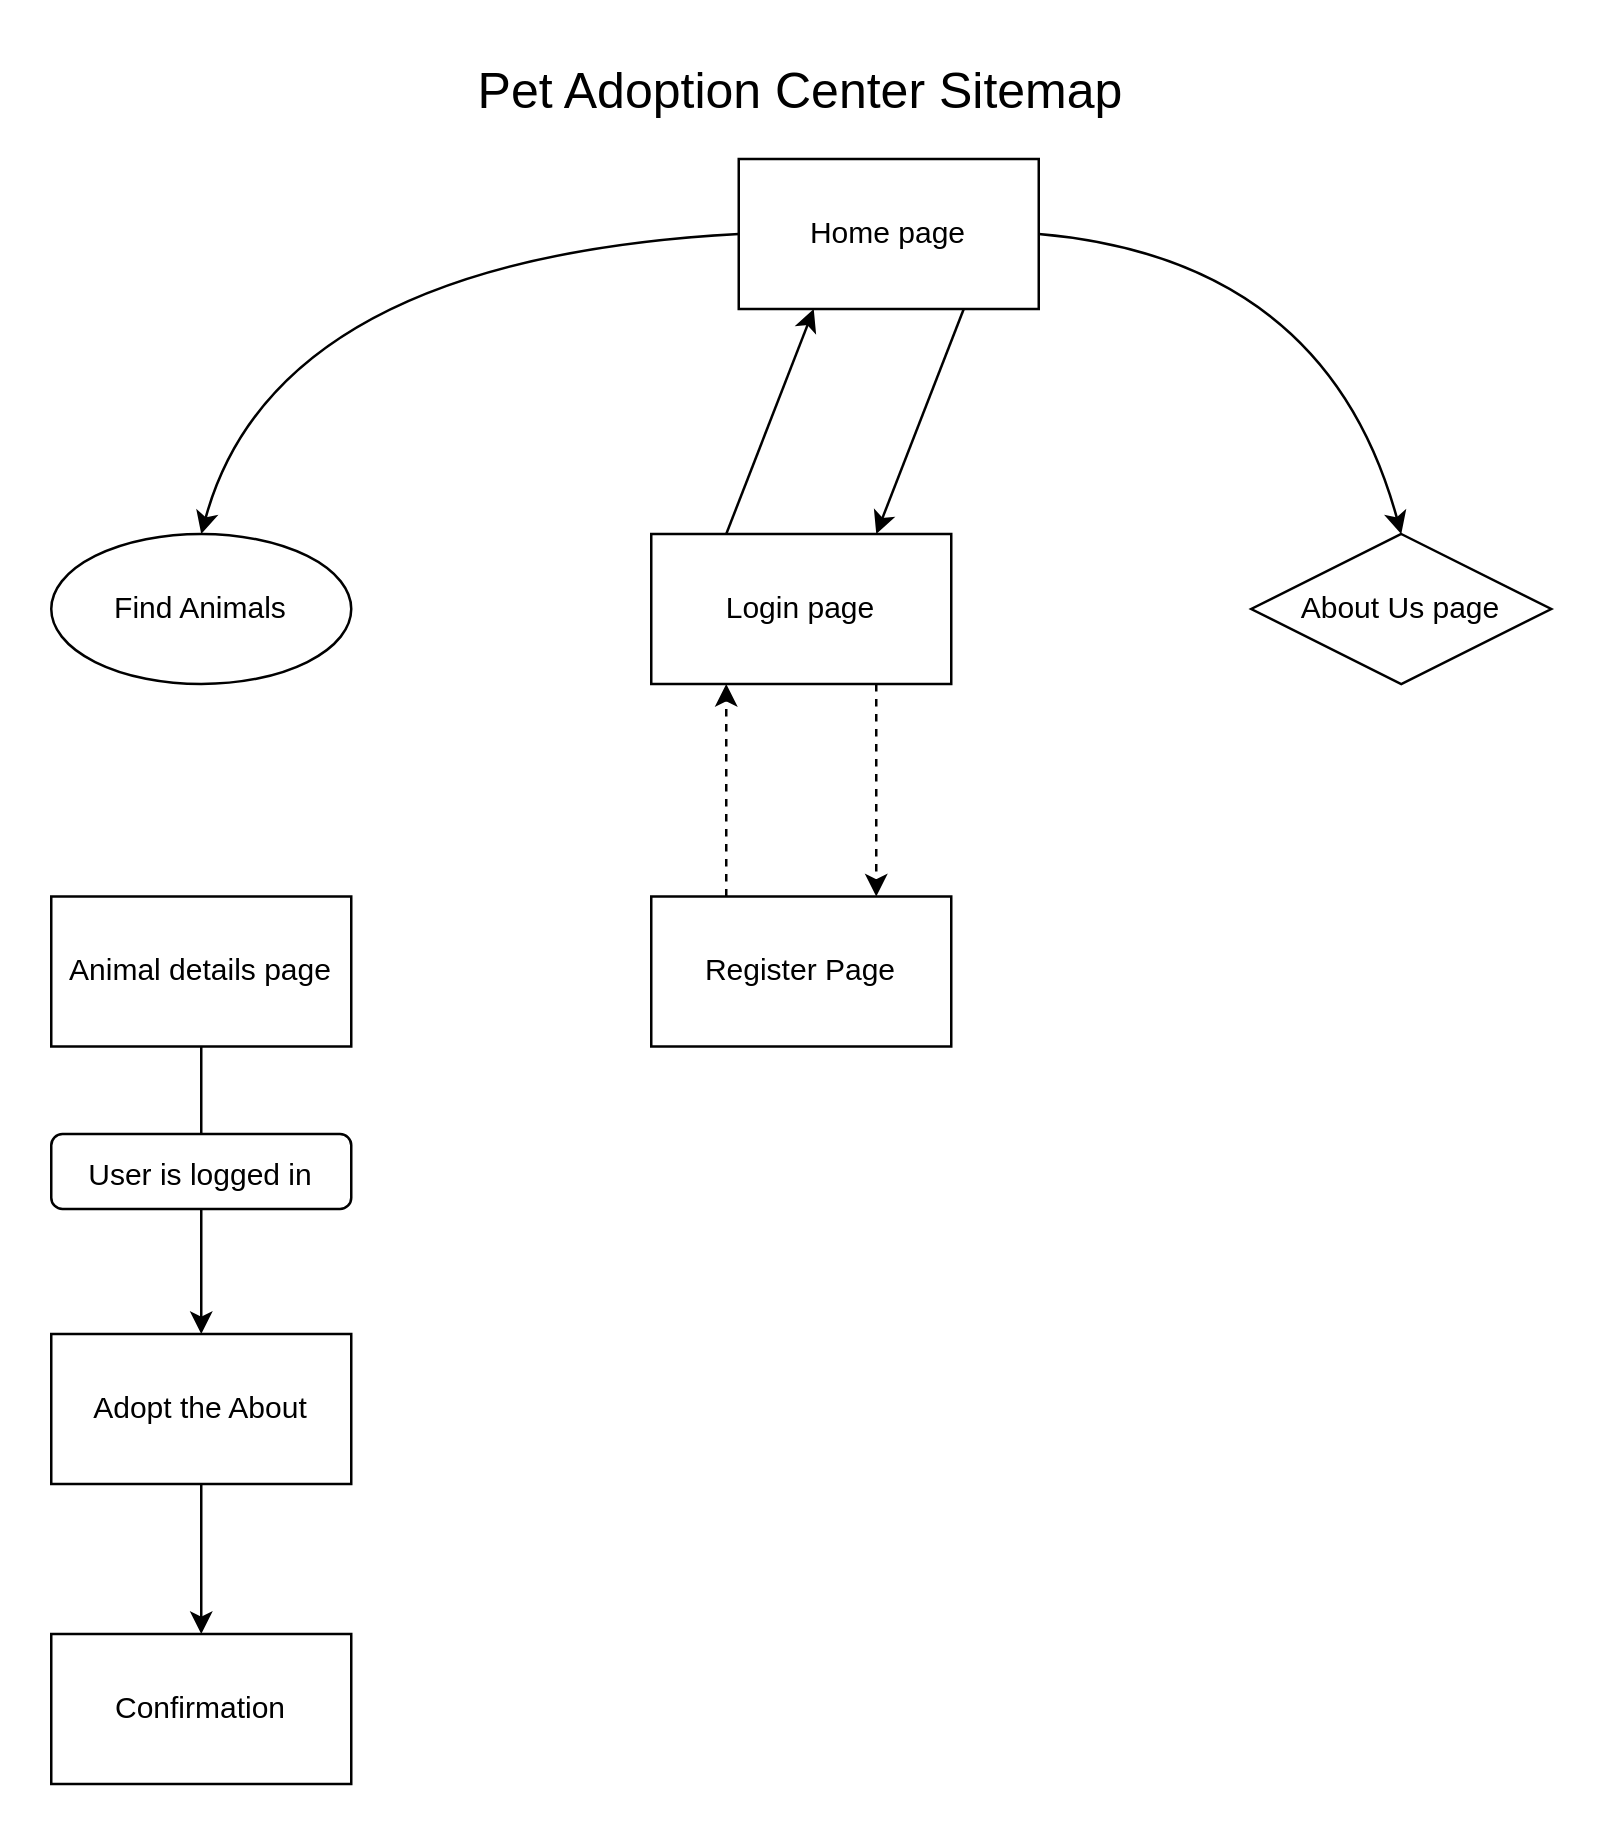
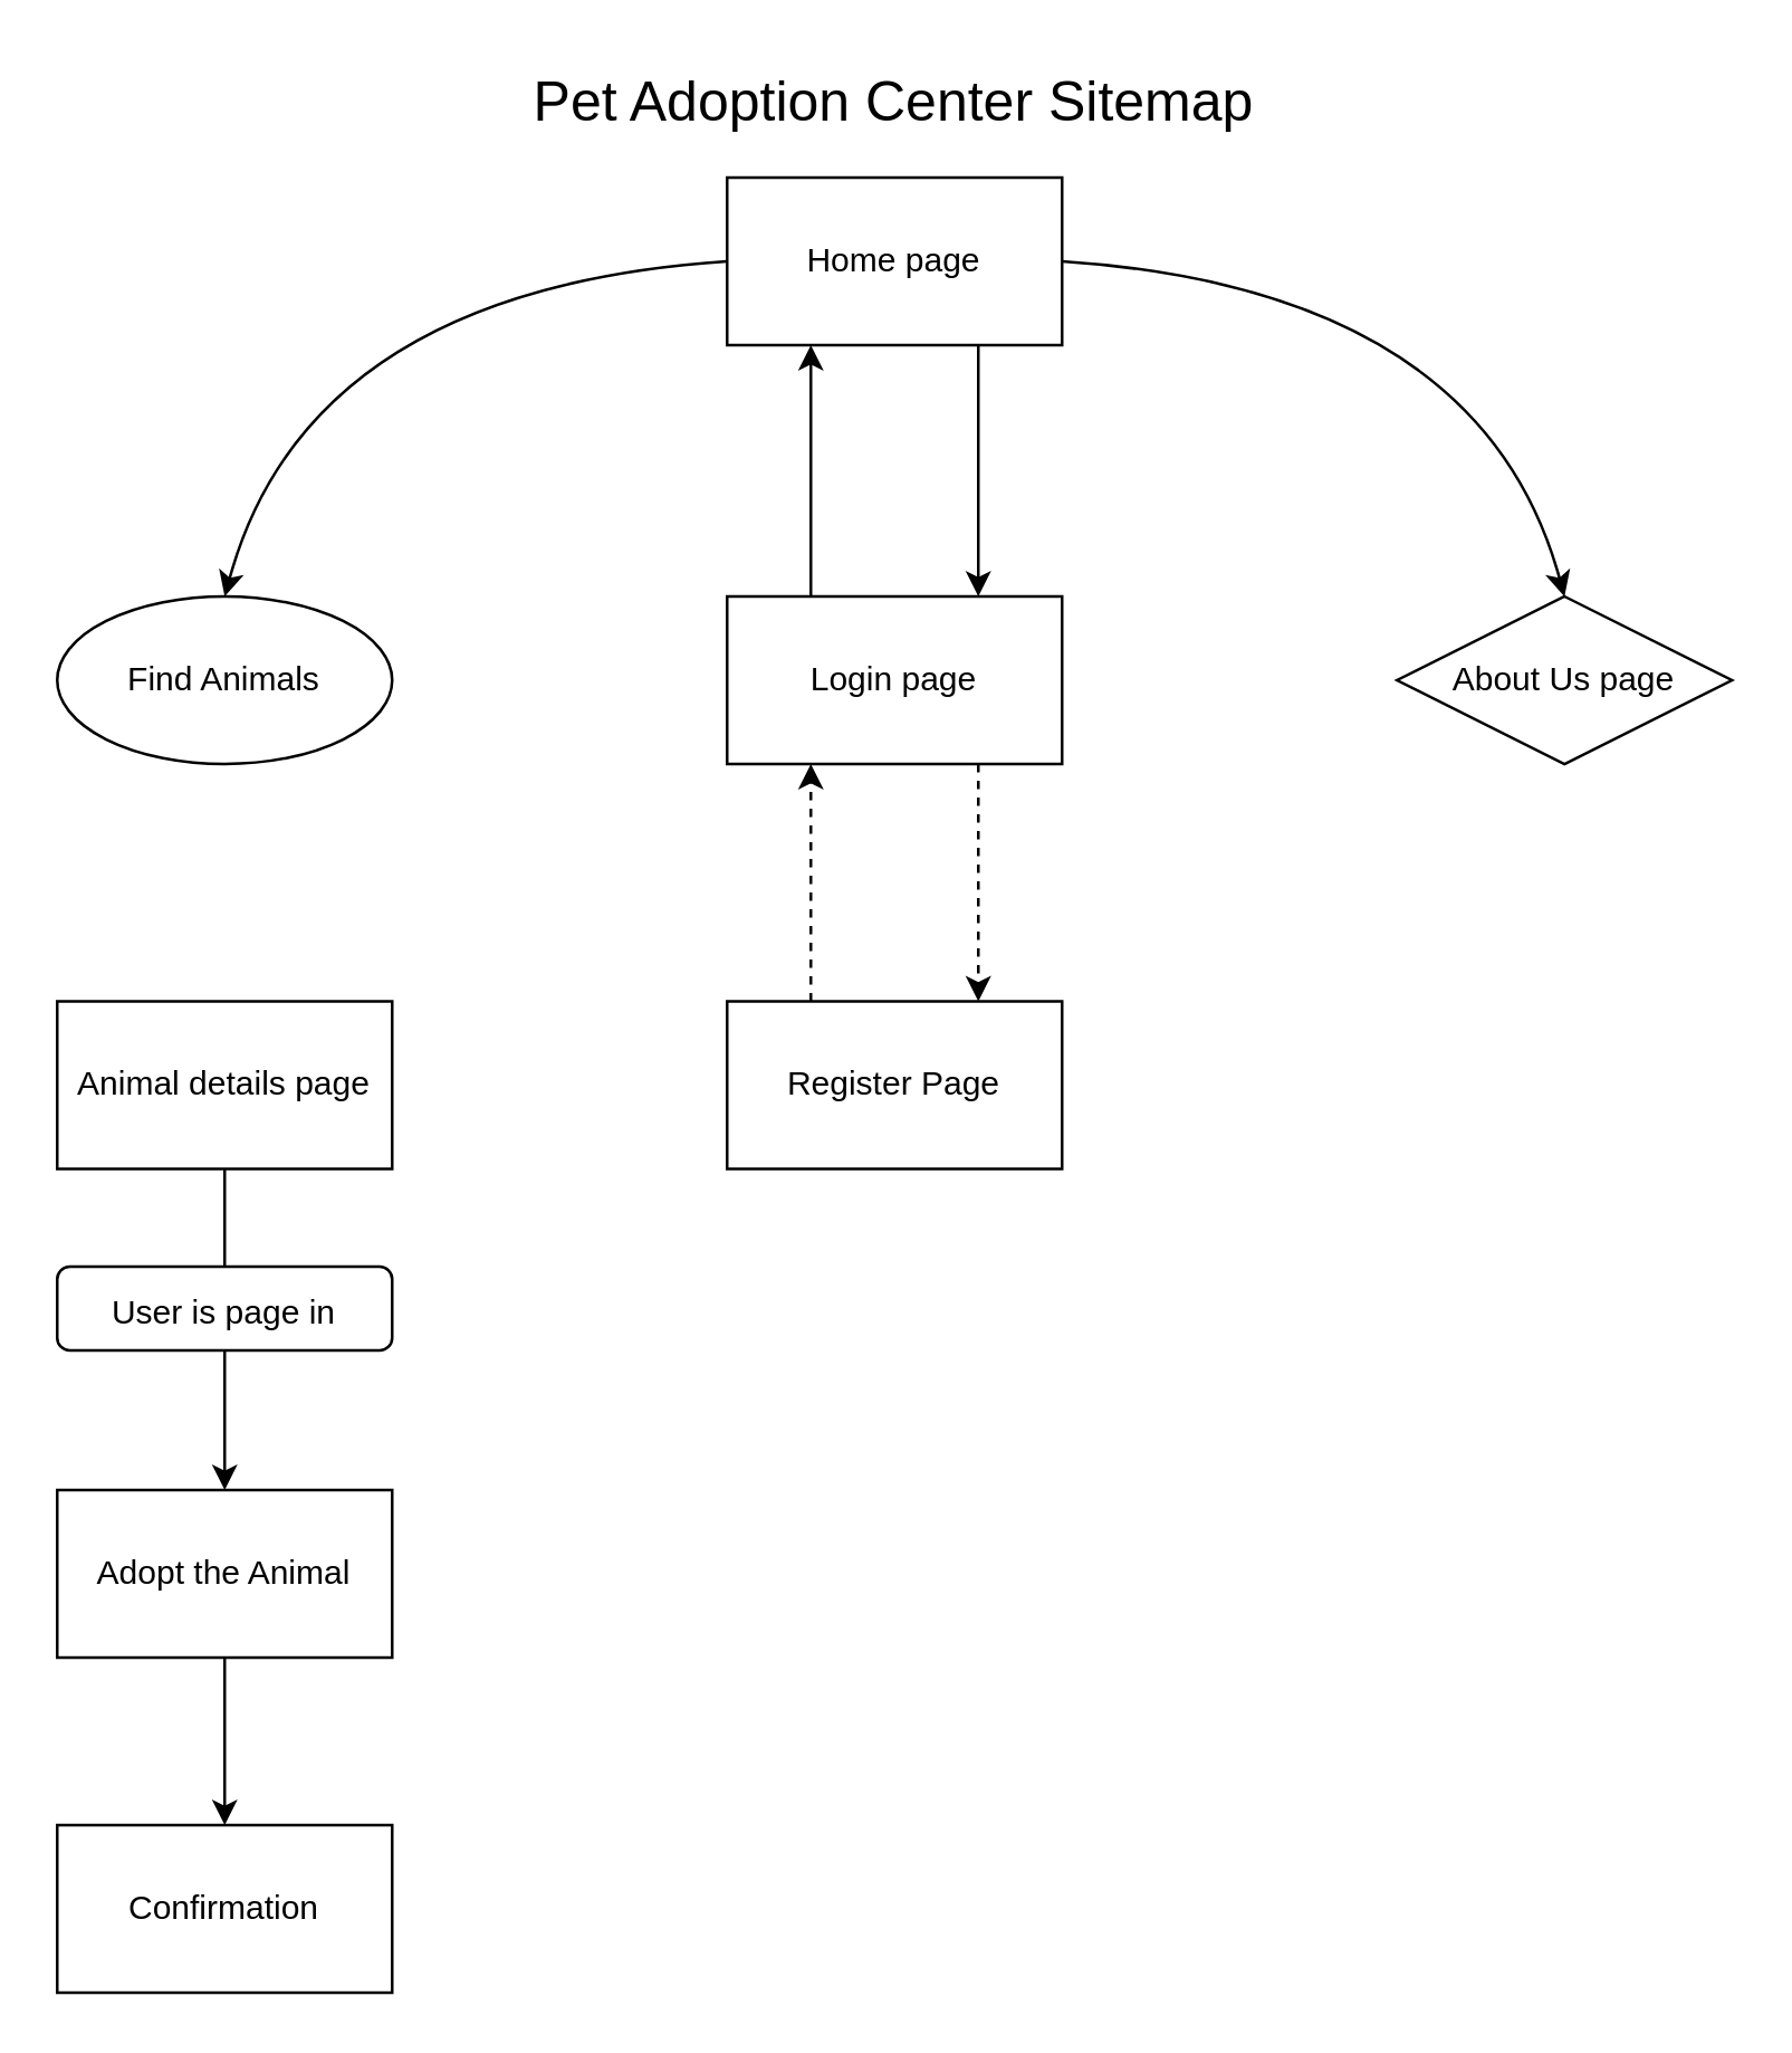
  <mxCell id="0" />
  <mxCell id="1" parent="0" />
- <mxCell id="2" value="Home page" style="rounded=0;whiteSpace=wrap;html=1;" vertex="1" parent="1"><mxGeometry x="295" y="63" width="120" height="60" as="geometry" /></mxCell>
+ <mxCell id="2" value="Home page" style="rounded=0;whiteSpace=wrap;html=1;" vertex="1" parent="1"><mxGeometry x="260" y="63" width="120" height="60" as="geometry" /></mxCell>
  <mxCell id="3" value="Find Animals" style="ellipse;whiteSpace=wrap;html=1;" vertex="1" parent="1"><mxGeometry x="20" y="213" width="120" height="60" as="geometry" /></mxCell>
  <mxCell id="4" style="edgeStyle=orthogonalEdgeStyle;rounded=0;orthogonalLoop=1;jettySize=auto;html=1;entryX=0.75;entryY=0;entryDx=0;entryDy=0;dashed=1;exitX=0.75;exitY=1;exitDx=0;exitDy=0;" edge="1" parent="1" source="5" target="9"><mxGeometry relative="1" as="geometry"><Array as="points" /></mxGeometry></mxCell>
  <mxCell id="5" value="Login page" style="rounded=0;whiteSpace=wrap;html=1;" vertex="1" parent="1"><mxGeometry x="260" y="213" width="120" height="60" as="geometry" /></mxCell>
  <mxCell id="6" value="" style="curved=1;endArrow=classic;html=1;rounded=0;exitX=0;exitY=0.5;exitDx=0;exitDy=0;entryX=0.5;entryY=0;entryDx=0;entryDy=0;" edge="1" parent="1" source="2" target="3"><mxGeometry width="50" height="50" relative="1" as="geometry"><mxPoint x="150" y="163" as="sourcePoint" /><mxPoint x="200" y="113" as="targetPoint" /><Array as="points"><mxPoint x="110" y="103" /></Array></mxGeometry></mxCell>
  <mxCell id="7" value="Animal details page" style="rounded=0;whiteSpace=wrap;html=1;" vertex="1" parent="1"><mxGeometry x="20" y="358" width="120" height="60" as="geometry" /></mxCell>
  <mxCell id="8" style="edgeStyle=orthogonalEdgeStyle;rounded=0;orthogonalLoop=1;jettySize=auto;html=1;entryX=0.25;entryY=1;entryDx=0;entryDy=0;fontSize=12;exitX=0.25;exitY=0;exitDx=0;exitDy=0;dashed=1;" edge="1" parent="1" source="9" target="5"><mxGeometry relative="1" as="geometry" /></mxCell>
  <mxCell id="9" value="Register Page" style="rounded=0;whiteSpace=wrap;html=1;" vertex="1" parent="1"><mxGeometry x="260" y="358" width="120" height="60" as="geometry" /></mxCell>
  <mxCell id="10" style="edgeStyle=orthogonalEdgeStyle;rounded=0;orthogonalLoop=1;jettySize=auto;html=1;fontSize=12;" edge="1" parent="1" source="11" target="19"><mxGeometry relative="1" as="geometry" /></mxCell>
- <mxCell id="11" value="Adopt the About" style="rounded=0;whiteSpace=wrap;html=1;" vertex="1" parent="1"><mxGeometry x="20" y="533" width="120" height="60" as="geometry" /></mxCell>
+ <mxCell id="11" value="Adopt the Animal" style="rounded=0;whiteSpace=wrap;html=1;" vertex="1" parent="1"><mxGeometry x="20" y="533" width="120" height="60" as="geometry" /></mxCell>
  <mxCell id="12" value="" style="endArrow=classic;html=1;rounded=0;exitX=0.5;exitY=1;exitDx=0;exitDy=0;entryX=0.5;entryY=0;entryDx=0;entryDy=0;" edge="1" parent="1" source="7" target="11"><mxGeometry width="50" height="50" relative="1" as="geometry"><mxPoint x="120" y="503" as="sourcePoint" /><mxPoint x="170" y="453" as="targetPoint" /></mxGeometry></mxCell>
  <mxCell id="13" value="About Us page" style="rhombus;whiteSpace=wrap;html=1;" vertex="1" parent="1"><mxGeometry x="500" y="213" width="120" height="60" as="geometry" /></mxCell>
  <mxCell id="14" value="" style="curved=1;endArrow=classic;html=1;rounded=0;exitX=1;exitY=0.5;exitDx=0;exitDy=0;entryX=0.5;entryY=0;entryDx=0;entryDy=0;" edge="1" parent="1" source="2" target="13"><mxGeometry width="50" height="50" relative="1" as="geometry"><mxPoint x="590" y="103" as="sourcePoint" /><mxPoint x="410" y="213" as="targetPoint" /><Array as="points"><mxPoint x="530" y="103" /></Array></mxGeometry></mxCell>
  <mxCell id="15" value="" style="endArrow=classic;html=1;rounded=0;exitX=0.25;exitY=0;exitDx=0;exitDy=0;entryX=0.25;entryY=1;entryDx=0;entryDy=0;" edge="1" parent="1" source="5" target="2"><mxGeometry width="50" height="50" relative="1" as="geometry"><mxPoint x="280" y="203" as="sourcePoint" /><mxPoint x="330" y="153" as="targetPoint" /></mxGeometry></mxCell>
  <mxCell id="16" value="" style="endArrow=classic;html=1;rounded=0;exitX=0.75;exitY=1;exitDx=0;exitDy=0;entryX=0.75;entryY=0;entryDx=0;entryDy=0;" edge="1" parent="1" source="2" target="5"><mxGeometry width="50" height="50" relative="1" as="geometry"><mxPoint x="360" y="213" as="sourcePoint" /><mxPoint x="410" y="163" as="targetPoint" /></mxGeometry></mxCell>
  <mxCell id="17" value="&lt;font style=&quot;font-size: 20px;&quot;&gt;Pet Adoption Center Sitemap&lt;/font&gt;" style="text;html=1;strokeColor=none;fillColor=none;align=center;verticalAlign=middle;whiteSpace=wrap;rounded=0;" vertex="1" parent="1"><mxGeometry x="140" y="20" width="360" height="30" as="geometry" /></mxCell>
- <mxCell id="18" value="&lt;p style=&quot;line-height: 100%;&quot;&gt;&lt;font style=&quot;font-size: 12px;&quot;&gt;User is logged in&lt;/font&gt;&lt;/p&gt;" style="rounded=1;whiteSpace=wrap;html=1;fontSize=20;" vertex="1" parent="1"><mxGeometry x="20" y="453" width="120" height="30" as="geometry" /></mxCell>
+ <mxCell id="18" value="&lt;p style=&quot;line-height: 100%;&quot;&gt;&lt;font style=&quot;font-size: 12px;&quot;&gt;User is page in&lt;/font&gt;&lt;/p&gt;" style="rounded=1;whiteSpace=wrap;html=1;fontSize=20;" vertex="1" parent="1"><mxGeometry x="20" y="453" width="120" height="30" as="geometry" /></mxCell>
  <mxCell id="19" value="Confirmation" style="rounded=0;whiteSpace=wrap;html=1;fontSize=12;" vertex="1" parent="1"><mxGeometry x="20" y="653" width="120" height="60" as="geometry" /></mxCell>
